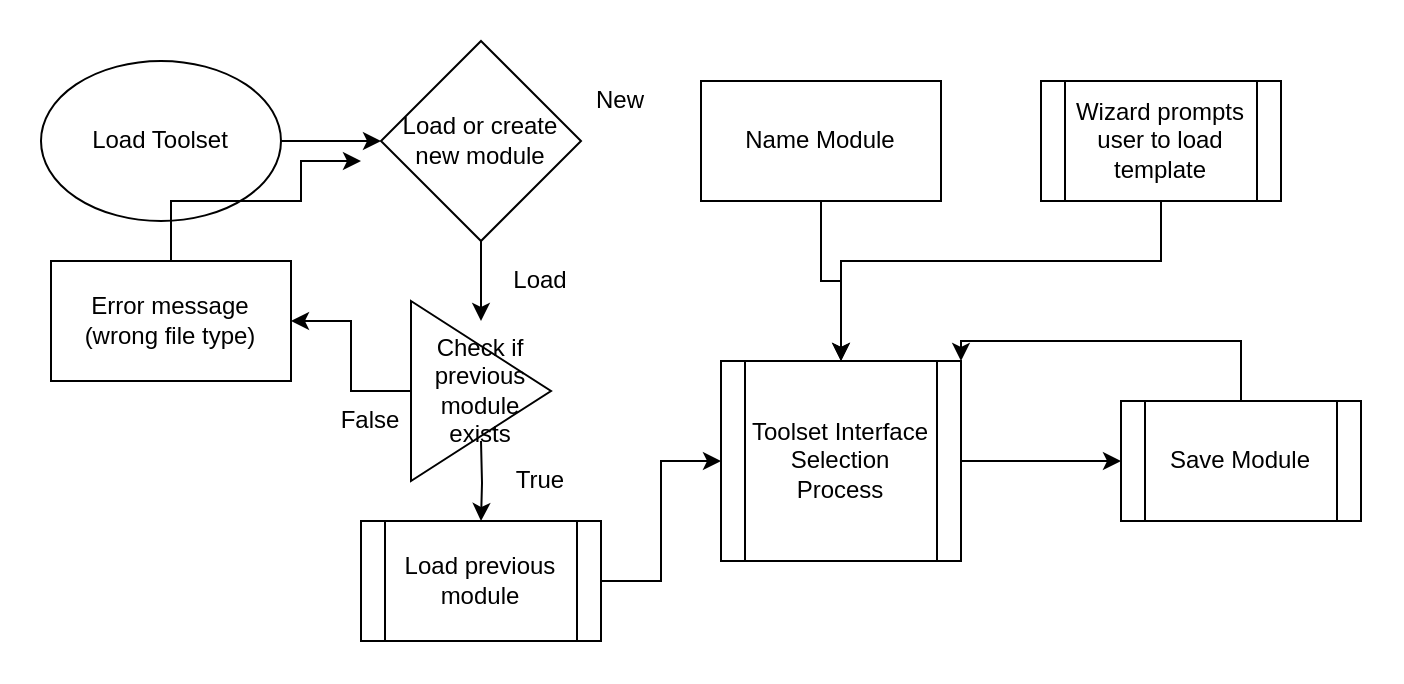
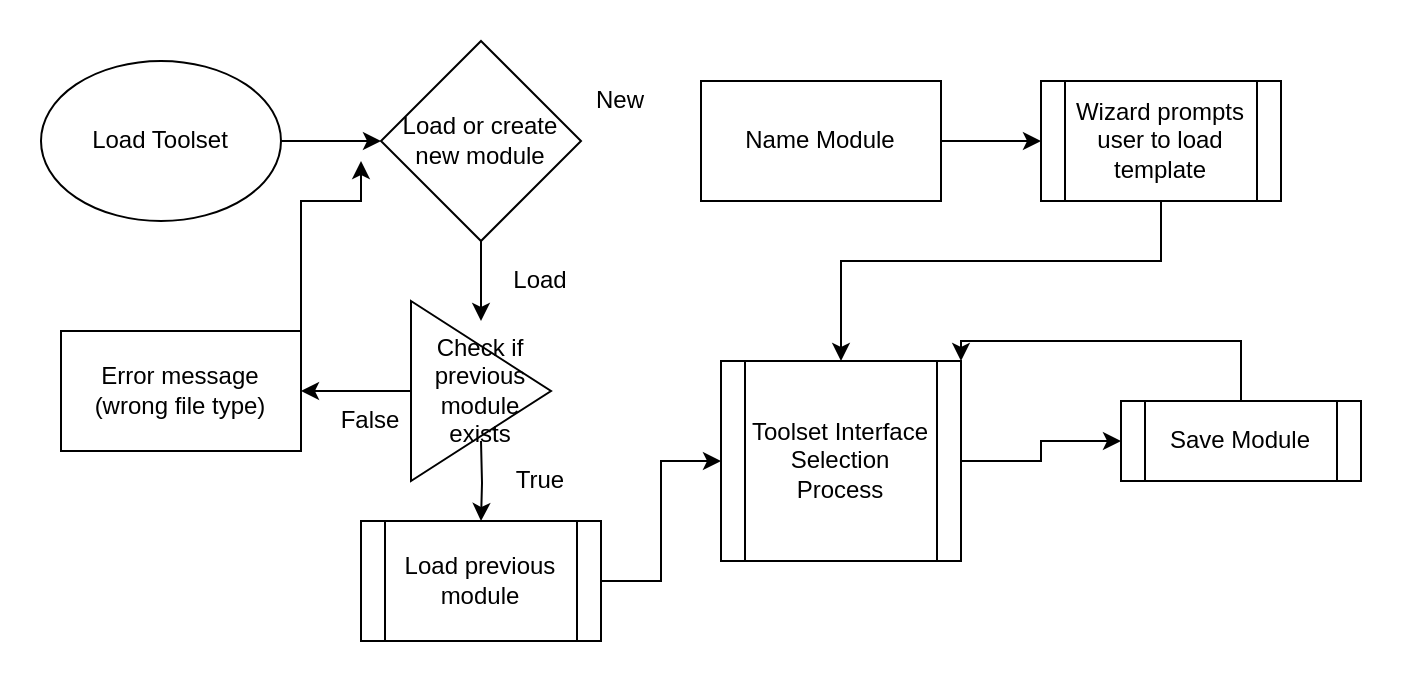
  <mxCell id="0" />
  <mxCell id="1" parent="0" />
  <mxCell id="2" value="" style="edgeStyle=orthogonalEdgeStyle;rounded=0;orthogonalLoop=1;jettySize=auto;html=1;" edge="1" parent="1" source="3" target="6"><mxGeometry relative="1" as="geometry" /></mxCell>
  <mxCell id="3" value="Load Toolset" style="ellipse;whiteSpace=wrap;html=1;" vertex="1" parent="1"><mxGeometry x="20" y="30" width="120" height="80" as="geometry" /></mxCell>
- <mxCell id="4" value="" style="edgeStyle=orthogonalEdgeStyle;rounded=0;orthogonalLoop=1;jettySize=auto;html=1;" edge="1" parent="1" source="24" target="21"><mxGeometry relative="1" as="geometry" /></mxCell>
+ <mxCell id="4" value="" style="edgeStyle=orthogonalEdgeStyle;rounded=0;orthogonalLoop=1;jettySize=auto;html=1;" edge="1" parent="1" source="24" target="8"><mxGeometry relative="1" as="geometry" /></mxCell>
  <mxCell id="5" value="" style="edgeStyle=orthogonalEdgeStyle;rounded=0;orthogonalLoop=1;jettySize=auto;html=1;" edge="1" parent="1" target="10"><mxGeometry relative="1" as="geometry"><mxPoint x="240" y="220" as="sourcePoint" /></mxGeometry></mxCell>
  <mxCell id="6" value="Load or create new module" style="rhombus;whiteSpace=wrap;html=1;" vertex="1" parent="1"><mxGeometry x="190" y="20" width="100" height="100" as="geometry" /></mxCell>
  <mxCell id="7" style="edgeStyle=orthogonalEdgeStyle;rounded=0;orthogonalLoop=1;jettySize=auto;html=1;entryX=0.5;entryY=0;entryDx=0;entryDy=0;" edge="1" parent="1" source="8" target="21"><mxGeometry relative="1" as="geometry"><Array as="points"><mxPoint x="580" y="130" /><mxPoint x="420" y="130" /></Array></mxGeometry></mxCell>
  <mxCell id="8" value="Wizard prompts user to load template" style="shape=process;whiteSpace=wrap;html=1;backgroundOutline=1;" vertex="1" parent="1"><mxGeometry x="520" y="40" width="120" height="60" as="geometry" /></mxCell>
  <mxCell id="9" style="edgeStyle=orthogonalEdgeStyle;rounded=0;orthogonalLoop=1;jettySize=auto;html=1;entryX=0;entryY=0.5;entryDx=0;entryDy=0;" edge="1" parent="1" source="10" target="21"><mxGeometry relative="1" as="geometry" /></mxCell>
  <mxCell id="10" value="Load previous module" style="shape=process;whiteSpace=wrap;html=1;backgroundOutline=1;" vertex="1" parent="1"><mxGeometry x="180" y="260" width="120" height="60" as="geometry" /></mxCell>
  <mxCell id="11" value="Load" style="text;html=1;strokeColor=none;fillColor=none;align=center;verticalAlign=middle;whiteSpace=wrap;rounded=0;" vertex="1" parent="1"><mxGeometry x="250" y="130" width="40" height="20" as="geometry" /></mxCell>
  <mxCell id="12" value="" style="edgeStyle=orthogonalEdgeStyle;rounded=0;orthogonalLoop=1;jettySize=auto;html=1;" edge="1" parent="1" source="6"><mxGeometry relative="1" as="geometry"><mxPoint x="240" y="120" as="sourcePoint" /><mxPoint x="240" y="160" as="targetPoint" /></mxGeometry></mxCell>
  <mxCell id="13" style="edgeStyle=orthogonalEdgeStyle;rounded=0;orthogonalLoop=1;jettySize=auto;html=1;" edge="1" parent="1" source="14" target="19"><mxGeometry relative="1" as="geometry" /></mxCell>
  <mxCell id="14" value="Check if previous module exists" style="triangle;whiteSpace=wrap;html=1;" vertex="1" parent="1"><mxGeometry x="205" y="150" width="70" height="90" as="geometry" /></mxCell>
  <mxCell id="15" value="New" style="text;html=1;strokeColor=none;fillColor=none;align=center;verticalAlign=middle;whiteSpace=wrap;rounded=0;" vertex="1" parent="1"><mxGeometry x="290" y="40" width="40" height="20" as="geometry" /></mxCell>
  <mxCell id="16" value="True" style="text;html=1;strokeColor=none;fillColor=none;align=center;verticalAlign=middle;whiteSpace=wrap;rounded=0;" vertex="1" parent="1"><mxGeometry x="250" y="230" width="40" height="20" as="geometry" /></mxCell>
  <mxCell id="17" value="False" style="text;html=1;strokeColor=none;fillColor=none;align=center;verticalAlign=middle;whiteSpace=wrap;rounded=0;" vertex="1" parent="1"><mxGeometry x="165" y="200" width="40" height="20" as="geometry" /></mxCell>
  <mxCell id="18" style="edgeStyle=orthogonalEdgeStyle;rounded=0;orthogonalLoop=1;jettySize=auto;html=1;" edge="1" parent="1" source="19"><mxGeometry relative="1" as="geometry"><mxPoint x="180" y="80" as="targetPoint" /><Array as="points"><mxPoint x="150" y="100" /></Array></mxGeometry></mxCell>
- <mxCell id="19" value="Error message (wrong file type)" style="rounded=0;whiteSpace=wrap;html=1;" vertex="1" parent="1"><mxGeometry x="25" y="130" width="120" height="60" as="geometry" /></mxCell>
+ <mxCell id="19" value="Error message (wrong file type)" style="rounded=0;whiteSpace=wrap;html=1;" vertex="1" parent="1"><mxGeometry x="30" y="165" width="120" height="60" as="geometry" /></mxCell>
  <mxCell id="20" value="" style="edgeStyle=orthogonalEdgeStyle;rounded=0;orthogonalLoop=1;jettySize=auto;html=1;" edge="1" parent="1" source="21" target="23"><mxGeometry relative="1" as="geometry" /></mxCell>
  <mxCell id="21" value="Toolset Interface Selection Process" style="shape=process;whiteSpace=wrap;html=1;backgroundOutline=1;" vertex="1" parent="1"><mxGeometry x="360" y="180" width="120" height="100" as="geometry" /></mxCell>
  <mxCell id="22" style="edgeStyle=orthogonalEdgeStyle;rounded=0;orthogonalLoop=1;jettySize=auto;html=1;entryX=1;entryY=0;entryDx=0;entryDy=0;" edge="1" parent="1" source="23" target="21"><mxGeometry relative="1" as="geometry"><mxPoint x="580" y="170" as="targetPoint" /><Array as="points"><mxPoint x="620" y="170" /><mxPoint x="480" y="170" /></Array></mxGeometry></mxCell>
- <mxCell id="23" value="Save Module" style="shape=process;whiteSpace=wrap;html=1;backgroundOutline=1;" vertex="1" parent="1"><mxGeometry x="560" y="200" width="120" height="60" as="geometry" /></mxCell>
+ <mxCell id="23" value="Save Module" style="shape=process;whiteSpace=wrap;html=1;backgroundOutline=1;" vertex="1" parent="1"><mxGeometry x="560" y="200" width="120" height="40" as="geometry" /></mxCell>
  <mxCell id="24" value="Name Module" style="rounded=0;whiteSpace=wrap;html=1;" vertex="1" parent="1"><mxGeometry x="350" y="40" width="120" height="60" as="geometry" /></mxCell>
